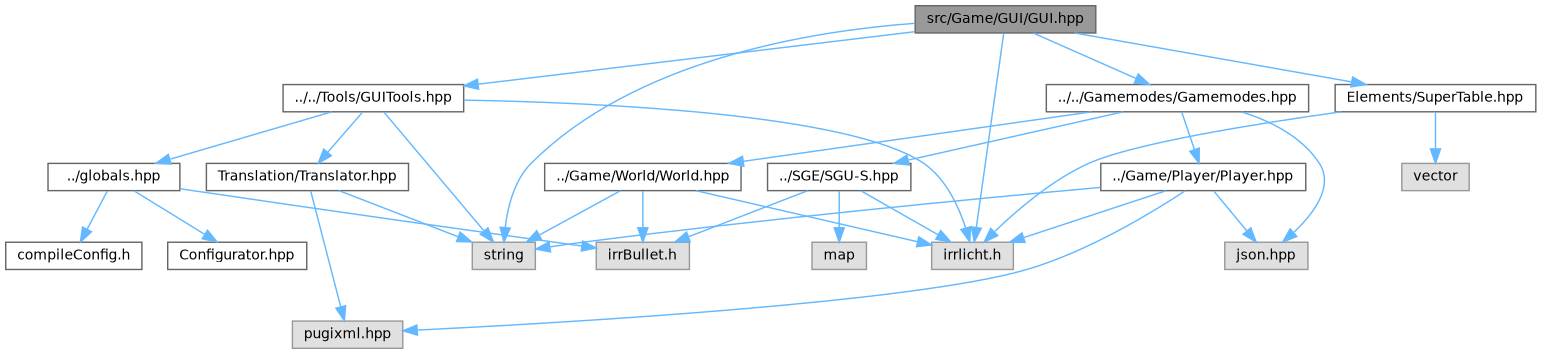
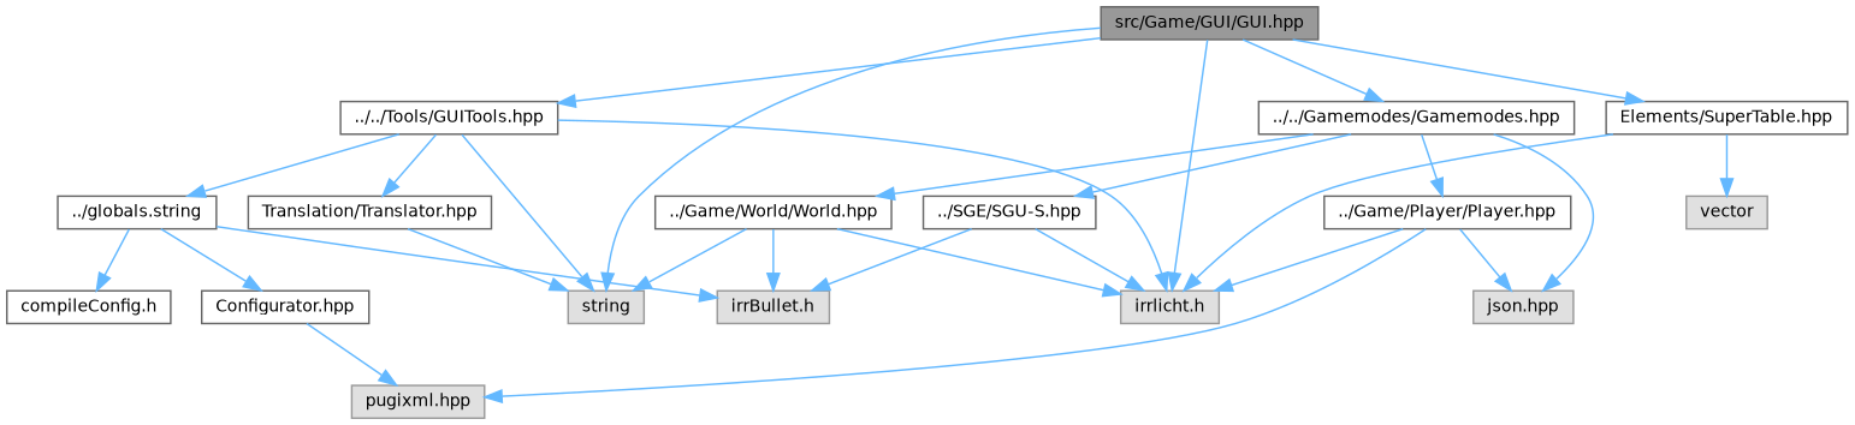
  digraph {
    node [color=grey40 fillcolor=white fontname=Helvetica fontsize=10 shape=box style=filled]
    edge [color=steelblue1 fontname=Helvetica fontsize=10 labelfontname=Helvetica labelfontsize=10 style=solid]
    n1 [color=gray40 fillcolor=grey60 fontcolor=black height=0.2 label="src/Game/GUI/GUI.hpp" width=0.4]
    n2 [color=grey60 fillcolor="#E0E0E0" height=0.2 label=string width=0.4]
    n3 [color=grey60 fillcolor="#E0E0E0" height=0.2 label="irrlicht.h" width=0.4]
    n4 [height=0.2 label="../../Tools/GUITools.hpp" width=0.4]
    n5 [height=0.2 label="../../Gamemodes/Gamemodes.hpp" width=0.4]
    n6 [height=0.2 label="Elements/SuperTable.hpp" width=0.4]
-   n7 [height=0.2 label="../globals.hpp" width=0.4]
+   n7 [height=0.2 label="../globals.string" width=0.4]
    n8 [height=0.2 label="Translation/Translator.hpp" width=0.4]
    n9 [color=grey60 fillcolor="#E0E0E0" height=0.2 label="json.hpp" width=0.4]
    n10 [height=0.2 label="../Game/Player/Player.hpp" width=0.4]
    n11 [height=0.2 label="../Game/World/World.hpp" width=0.4]
    n12 [height=0.2 label="../SGE/SGU-S.hpp" width=0.4]
    n13 [color=grey60 fillcolor="#E0E0E0" height=0.2 label=vector width=0.4]
    n14 [height=0.2 label="Configurator.hpp" width=0.4]
    n15 [height=0.2 label="compileConfig.h" width=0.4]
    n16 [color=grey60 fillcolor="#E0E0E0" height=0.2 label="irrBullet.h" width=0.4]
    n17 [color=grey60 fillcolor="#E0E0E0" height=0.2 label="pugixml.hpp" width=0.4]
-   n18 [color=grey60 fillcolor="#E0E0E0" height=0.2 label=map width=0.4]
    n1 -> n2
    n1 -> n3
    n1 -> n4
    n1 -> n5
    n1 -> n6
    n4 -> n2
    n4 -> n3
    n4 -> n7
    n4 -> n8
    n5 -> n9
    n5 -> n10
    n5 -> n11
    n5 -> n12
    n6 -> n3
    n6 -> n13
    n7 -> n14
    n7 -> n15
    n7 -> n16
    n8 -> n2
-   n10 -> n2
    n10 -> n3
    n10 -> n9
    n10 -> n17
    n11 -> n2
    n11 -> n3
    n11 -> n16
    n12 -> n3
    n12 -> n16
-   n12 -> n18
-   n8 -> n17
+   n14 -> n17
  }
